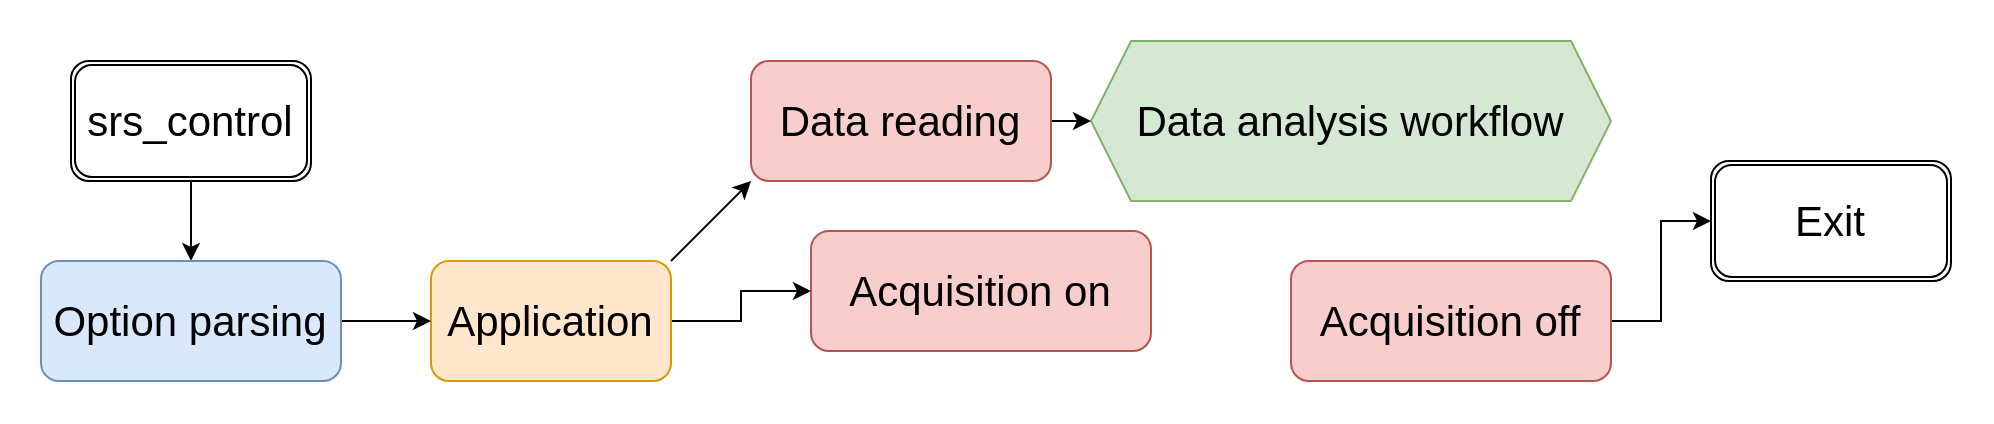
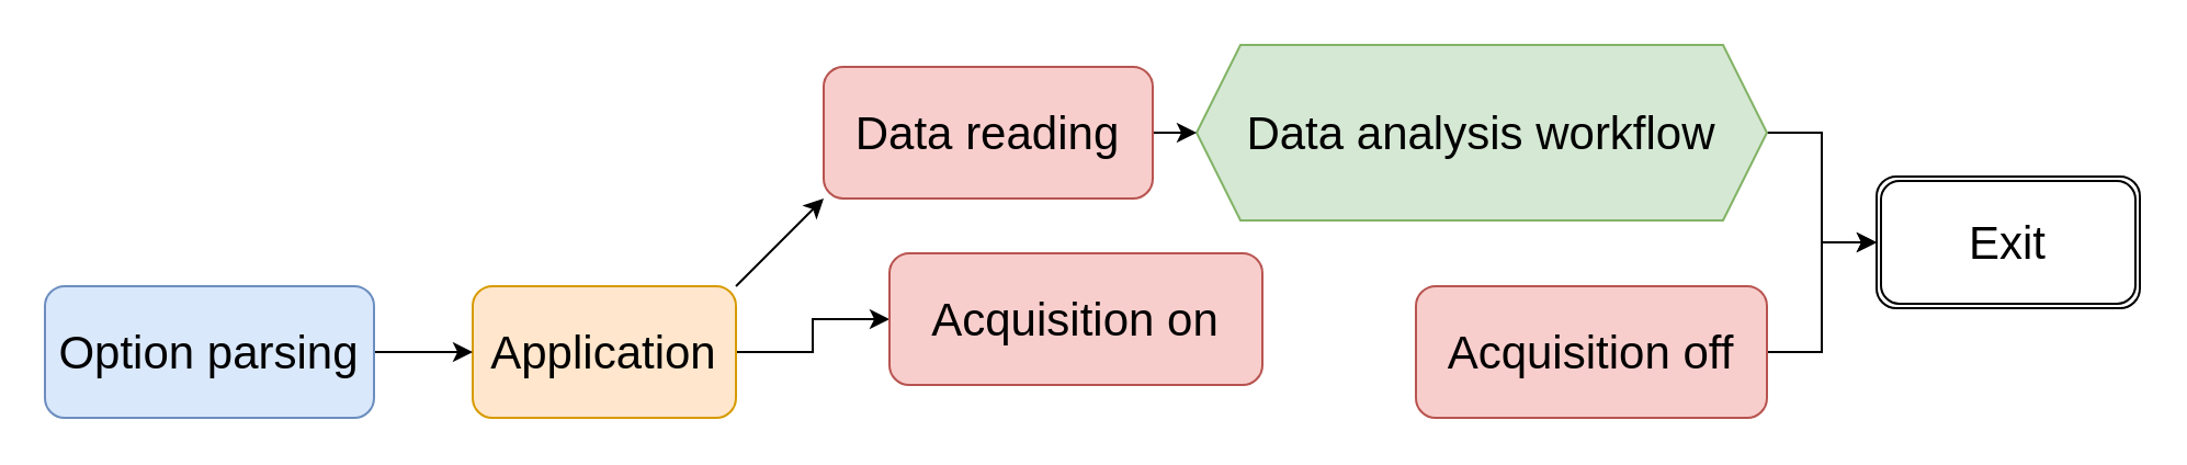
  <mxCell id="0" />
  <mxCell id="1" parent="0" />
- <mxCell id="2" style="edgeStyle=orthogonalEdgeStyle;rounded=0;orthogonalLoop=1;jettySize=auto;html=1;exitX=0.5;exitY=1;exitDx=0;exitDy=0;entryX=0.5;entryY=0;entryDx=0;entryDy=0;" edge="1" parent="1" source="3" target="10"><mxGeometry relative="1" as="geometry" /></mxCell>
- <mxCell id="3" value="srs_control" style="shape=ext;double=1;rounded=1;whiteSpace=wrap;html=1;fontSize=21;" vertex="1" parent="1"><mxGeometry x="35" y="30" width="120" height="60" as="geometry" /></mxCell>
+ <mxCell id="4" style="edgeStyle=orthogonalEdgeStyle;rounded=0;orthogonalLoop=1;jettySize=auto;html=1;exitX=1;exitY=0.5;exitDx=0;exitDy=0;entryX=0;entryY=0.5;entryDx=0;entryDy=0;" edge="1" parent="1" source="5" target="16"><mxGeometry relative="1" as="geometry" /></mxCell>
  <mxCell id="5" value="Data analysis workflow" style="shape=hexagon;perimeter=hexagonPerimeter2;whiteSpace=wrap;html=1;fixedSize=1;fontSize=21;rounded=0;shadow=0;fillColor=#d5e8d4;strokeColor=#82b366;" vertex="1" parent="1"><mxGeometry x="545" y="20" width="260" height="80" as="geometry" /></mxCell>
  <mxCell id="6" style="edgeStyle=orthogonalEdgeStyle;rounded=0;orthogonalLoop=1;jettySize=auto;html=1;exitX=1;exitY=0.5;exitDx=0;exitDy=0;entryX=0;entryY=0.5;entryDx=0;entryDy=0;" edge="1" parent="1" source="8" target="13"><mxGeometry relative="1" as="geometry" /></mxCell>
  <mxCell id="7" style="rounded=0;orthogonalLoop=1;jettySize=auto;html=1;exitX=1;exitY=0;exitDx=0;exitDy=0;entryX=0;entryY=1;entryDx=0;entryDy=0;strokeColor=default;" edge="1" parent="1" source="8" target="12"><mxGeometry relative="1" as="geometry" /></mxCell>
  <mxCell id="8" value="Application" style="rounded=1;whiteSpace=wrap;html=1;fontSize=21;fillColor=#ffe6cc;strokeColor=#d79b00;" vertex="1" parent="1"><mxGeometry x="215" y="130" width="120" height="60" as="geometry" /></mxCell>
  <mxCell id="9" style="edgeStyle=orthogonalEdgeStyle;rounded=0;orthogonalLoop=1;jettySize=auto;html=1;exitX=1;exitY=0.5;exitDx=0;exitDy=0;entryX=0;entryY=0.5;entryDx=0;entryDy=0;" edge="1" parent="1" source="10" target="8"><mxGeometry relative="1" as="geometry" /></mxCell>
  <mxCell id="10" value="Option parsing" style="rounded=1;whiteSpace=wrap;html=1;fontSize=21;fillColor=#dae8fc;strokeColor=#6c8ebf;" vertex="1" parent="1"><mxGeometry x="20" y="130" width="150" height="60" as="geometry" /></mxCell>
  <mxCell id="11" style="edgeStyle=orthogonalEdgeStyle;rounded=0;orthogonalLoop=1;jettySize=auto;html=1;exitX=1;exitY=0.5;exitDx=0;exitDy=0;entryX=0;entryY=0.5;entryDx=0;entryDy=0;" edge="1" parent="1" source="12" target="5"><mxGeometry relative="1" as="geometry" /></mxCell>
  <mxCell id="12" value="Data reading" style="rounded=1;whiteSpace=wrap;html=1;fontSize=21;fillColor=#f8cecc;strokeColor=#b85450;" vertex="1" parent="1"><mxGeometry x="375" y="30" width="150" height="60" as="geometry" /></mxCell>
  <mxCell id="13" value="Acquisition on" style="rounded=1;whiteSpace=wrap;html=1;fontSize=21;fillColor=#f8cecc;strokeColor=#b85450;" vertex="1" parent="1"><mxGeometry x="405" y="115" width="170" height="60" as="geometry" /></mxCell>
  <mxCell id="14" style="edgeStyle=orthogonalEdgeStyle;rounded=0;orthogonalLoop=1;jettySize=auto;html=1;entryX=0;entryY=0.5;entryDx=0;entryDy=0;" edge="1" parent="1" source="15" target="16"><mxGeometry relative="1" as="geometry" /></mxCell>
  <mxCell id="15" value="Acquisition off" style="rounded=1;whiteSpace=wrap;html=1;fontSize=21;fillColor=#f8cecc;strokeColor=#b85450;" vertex="1" parent="1"><mxGeometry x="645" y="130" width="160" height="60" as="geometry" /></mxCell>
  <mxCell id="16" value="Exit" style="shape=ext;double=1;rounded=1;whiteSpace=wrap;html=1;fontSize=21;" vertex="1" parent="1"><mxGeometry x="855" y="80" width="120" height="60" as="geometry" /></mxCell>
